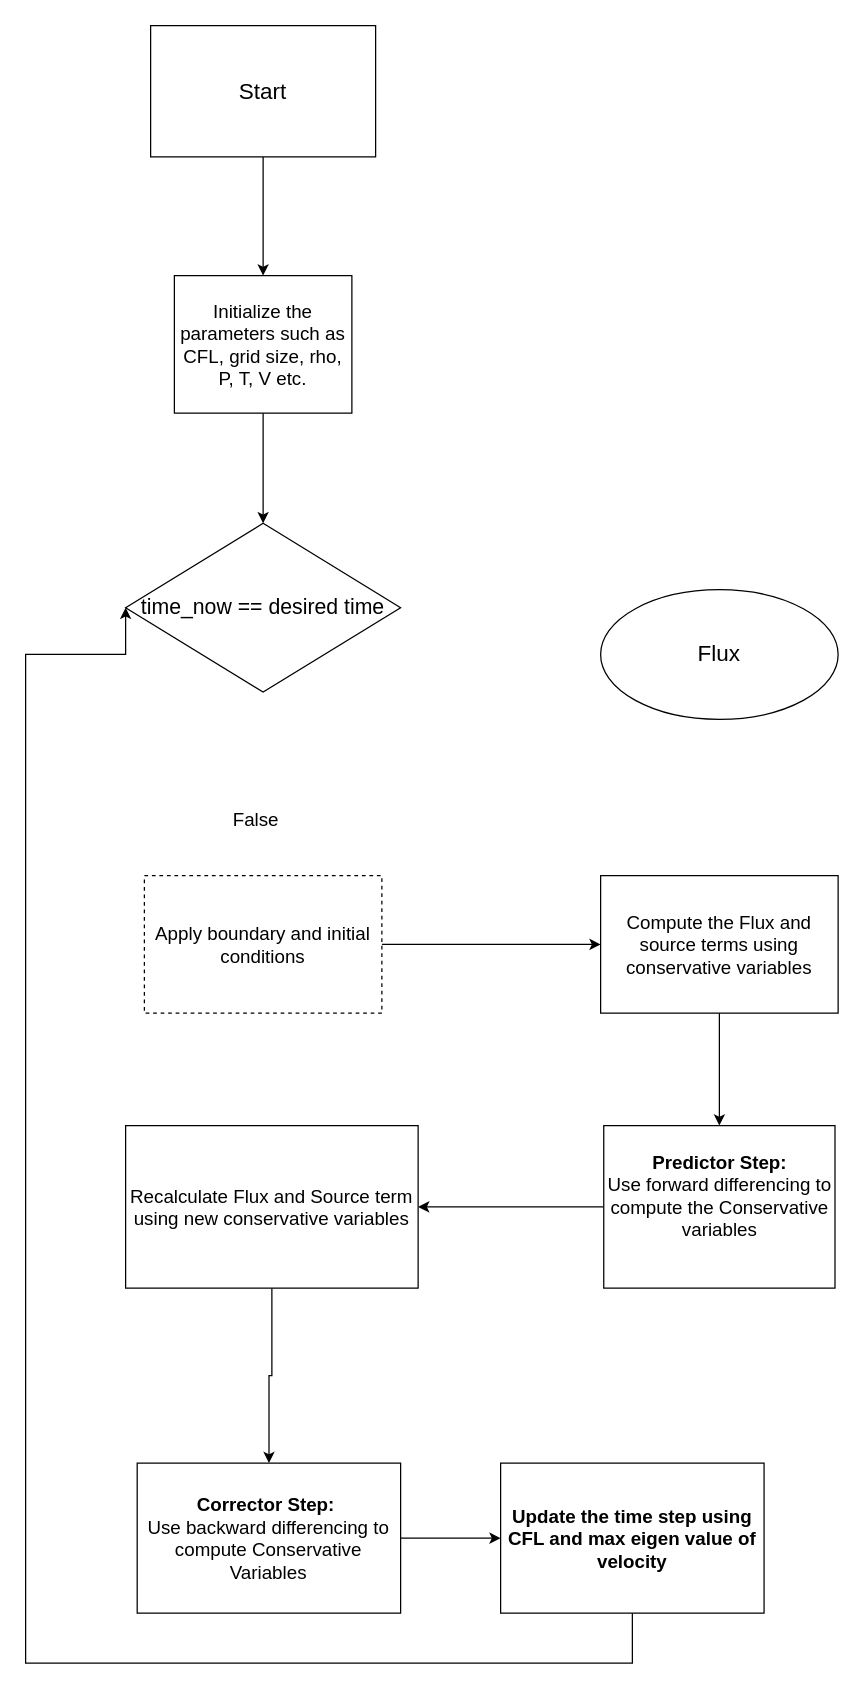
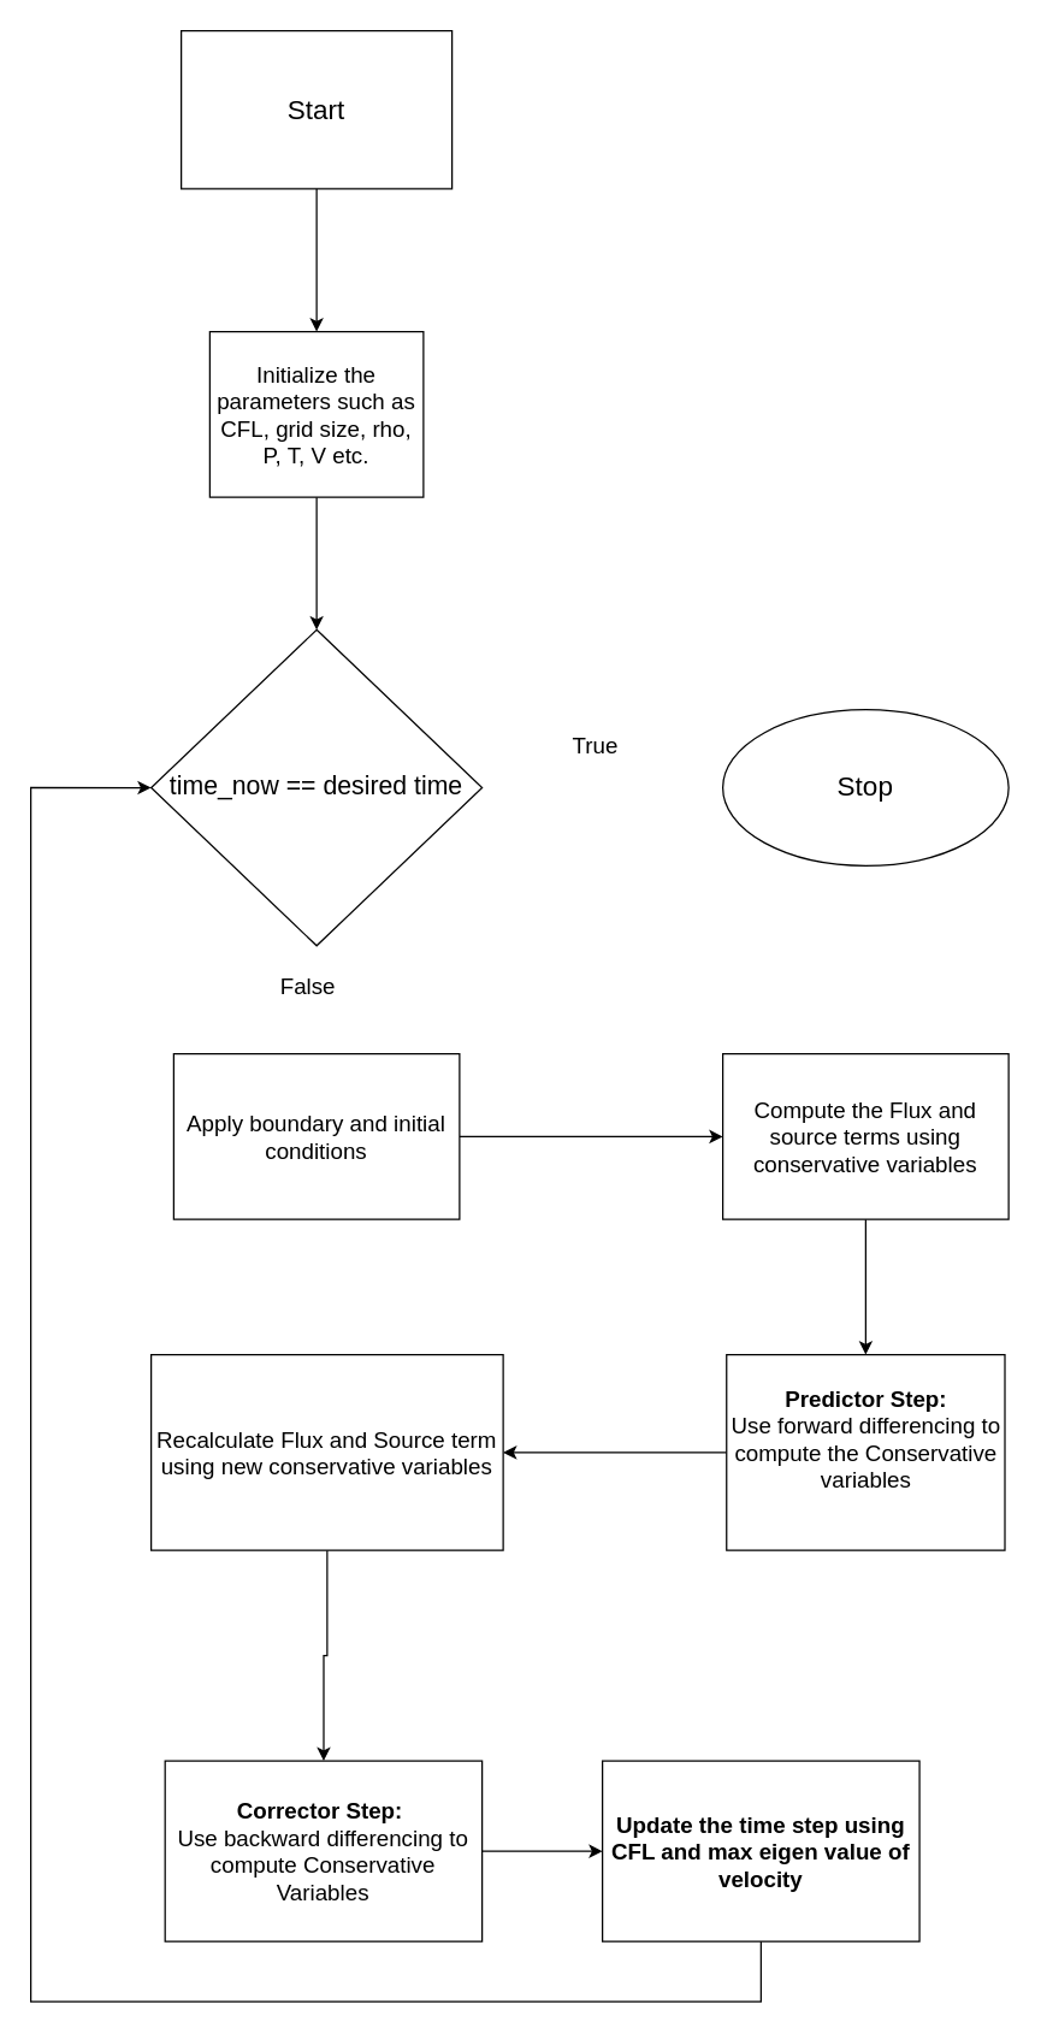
  <mxCell id="0" />
  <mxCell id="1" parent="0" />
  <mxCell id="2" style="edgeStyle=orthogonalEdgeStyle;rounded=0;orthogonalLoop=1;jettySize=auto;html=1;exitX=0.5;exitY=1;exitDx=0;exitDy=0;entryX=0.5;entryY=0;entryDx=0;entryDy=0;" edge="1" parent="1" source="3" target="5"><mxGeometry relative="1" as="geometry" /></mxCell>
  <mxCell id="3" value="&lt;font style=&quot;font-size: 18px;&quot;&gt;Start&lt;/font&gt;" style="whiteSpace=wrap;html=1;rounded=0;" vertex="1" parent="1"><mxGeometry x="120" y="20" width="180" height="105" as="geometry" /></mxCell>
  <mxCell id="4" style="edgeStyle=orthogonalEdgeStyle;rounded=0;orthogonalLoop=1;jettySize=auto;html=1;exitX=0.5;exitY=1;exitDx=0;exitDy=0;entryX=0.5;entryY=0;entryDx=0;entryDy=0;" edge="1" parent="1" source="5" target="14"><mxGeometry relative="1" as="geometry" /></mxCell>
  <mxCell id="5" value="&lt;font style=&quot;font-size: 15px;&quot;&gt;Initialize the parameters such as CFL, grid size, rho, P, T, V etc.&lt;/font&gt;" style="rounded=0;whiteSpace=wrap;html=1;" vertex="1" parent="1"><mxGeometry x="139" y="220" width="142" height="110" as="geometry" /></mxCell>
  <mxCell id="6" style="edgeStyle=orthogonalEdgeStyle;rounded=0;orthogonalLoop=1;jettySize=auto;html=1;exitX=0.5;exitY=1;exitDx=0;exitDy=0;entryX=0.5;entryY=0;entryDx=0;entryDy=0;" edge="1" parent="1" source="7" target="9"><mxGeometry relative="1" as="geometry" /></mxCell>
  <mxCell id="7" value="&lt;font style=&quot;font-size: 15px;&quot;&gt;Compute the Flux and source terms using conservative variables&lt;/font&gt;" style="rounded=0;whiteSpace=wrap;html=1;" vertex="1" parent="1"><mxGeometry x="480" y="700" width="190" height="110" as="geometry" /></mxCell>
  <mxCell id="8" value="" style="edgeStyle=orthogonalEdgeStyle;rounded=0;orthogonalLoop=1;jettySize=auto;html=1;" edge="1" parent="1" source="9" target="11"><mxGeometry relative="1" as="geometry" /></mxCell>
  <mxCell id="9" value="&lt;font style=&quot;font-size: 15px;&quot;&gt;&lt;b&gt;Predictor Step:&lt;/b&gt;&lt;br&gt;Use forward differencing to compute the Conservative variables&lt;/font&gt;&lt;div style=&quot;font-size: 15px;&quot;&gt;&lt;br&gt;&lt;/div&gt;" style="whiteSpace=wrap;html=1;rounded=0;" vertex="1" parent="1"><mxGeometry x="482.5" y="900" width="185" height="130" as="geometry" /></mxCell>
  <mxCell id="10" style="edgeStyle=orthogonalEdgeStyle;rounded=0;orthogonalLoop=1;jettySize=auto;html=1;exitX=0.5;exitY=1;exitDx=0;exitDy=0;" edge="1" parent="1" source="11" target="13"><mxGeometry relative="1" as="geometry" /></mxCell>
  <mxCell id="11" value="&lt;font style=&quot;font-size: 15px;&quot;&gt;Recalculate Flux and Source term using new conservative variables&lt;/font&gt;" style="whiteSpace=wrap;html=1;rounded=0;" vertex="1" parent="1"><mxGeometry x="100" y="900" width="234" height="130" as="geometry" /></mxCell>
  <mxCell id="12" value="" style="edgeStyle=orthogonalEdgeStyle;rounded=0;orthogonalLoop=1;jettySize=auto;html=1;" edge="1" parent="1" source="13" target="21"><mxGeometry relative="1" as="geometry" /></mxCell>
  <mxCell id="13" value="&lt;font style=&quot;font-size: 15px;&quot;&gt;&lt;b&gt;Corrector Step:&lt;/b&gt;&amp;nbsp;&lt;/font&gt;&lt;div style=&quot;font-size: 15px;&quot;&gt;&lt;font style=&quot;font-size: 15px;&quot;&gt;Use backward differencing to compute Conservative Variables&lt;/font&gt;&lt;/div&gt;" style="whiteSpace=wrap;html=1;rounded=0;" vertex="1" parent="1"><mxGeometry x="109.25" y="1170" width="210.75" height="120" as="geometry" /></mxCell>
- <mxCell id="14" value="&lt;font style=&quot;font-size: 17px;&quot;&gt;time_now == desired time&lt;/font&gt;" style="rhombus;whiteSpace=wrap;html=1;align=center;" vertex="1" parent="1"><mxGeometry x="100" y="418.14" width="220" height="135" as="geometry" /></mxCell>
- <mxCell id="16" value="&lt;font style=&quot;font-size: 18px;&quot;&gt;Flux&lt;/font&gt;" style="ellipse;whiteSpace=wrap;html=1;" vertex="1" parent="1"><mxGeometry x="480" y="471.27" width="190" height="103.75" as="geometry" /></mxCell>
+ <mxCell id="14" value="&lt;font style=&quot;font-size: 17px;&quot;&gt;time_now == desired time&lt;/font&gt;" style="rhombus;whiteSpace=wrap;html=1;align=center;" vertex="1" parent="1"><mxGeometry x="100" y="418.14" width="220" height="210" as="geometry" /></mxCell>
+ <mxCell id="15" value="&lt;span style=&quot;font-size: 15px;&quot;&gt;True&lt;/span&gt;" style="text;html=1;align=center;verticalAlign=middle;resizable=0;points=[];autosize=1;strokeColor=none;fillColor=none;" vertex="1" parent="1"><mxGeometry x="370" y="480" width="50" height="30" as="geometry" /></mxCell>
+ <mxCell id="16" value="&lt;font style=&quot;font-size: 18px;&quot;&gt;Stop&lt;/font&gt;" style="ellipse;whiteSpace=wrap;html=1;" vertex="1" parent="1"><mxGeometry x="480" y="471.27" width="190" height="103.75" as="geometry" /></mxCell>
  <mxCell id="17" value="&lt;span style=&quot;font-size: 15px;&quot;&gt;False&lt;/span&gt;" style="text;html=1;align=center;verticalAlign=middle;resizable=0;points=[];autosize=1;strokeColor=none;fillColor=none;" vertex="1" parent="1"><mxGeometry x="174" y="640" width="60" height="30" as="geometry" /></mxCell>
  <mxCell id="18" style="edgeStyle=orthogonalEdgeStyle;rounded=0;orthogonalLoop=1;jettySize=auto;html=1;exitX=1;exitY=0.5;exitDx=0;exitDy=0;" edge="1" parent="1" source="19" target="7"><mxGeometry relative="1" as="geometry" /></mxCell>
- <mxCell id="19" value="&lt;font style=&quot;font-size: 15px;&quot;&gt;Apply boundary and initial conditions&lt;/font&gt;" style="whiteSpace=wrap;html=1;dashed=1;" vertex="1" parent="1"><mxGeometry x="115" y="700" width="190" height="110" as="geometry" /></mxCell>
+ <mxCell id="19" value="&lt;font style=&quot;font-size: 15px;&quot;&gt;Apply boundary and initial conditions&lt;/font&gt;" style="whiteSpace=wrap;html=1;" vertex="1" parent="1"><mxGeometry x="115" y="700" width="190" height="110" as="geometry" /></mxCell>
  <mxCell id="20" style="edgeStyle=orthogonalEdgeStyle;rounded=0;orthogonalLoop=1;jettySize=auto;html=1;exitX=0.5;exitY=1;exitDx=0;exitDy=0;entryX=0;entryY=0.5;entryDx=0;entryDy=0;" edge="1" parent="1" source="21" target="14"><mxGeometry relative="1" as="geometry"><Array as="points"><mxPoint x="506" y="1330" /><mxPoint x="20" y="1330" /><mxPoint x="20" y="523" /></Array></mxGeometry></mxCell>
  <mxCell id="21" value="&lt;span style=&quot;font-size: 15px;&quot;&gt;&lt;b&gt;Update the time step using CFL and max eigen value of velocity&lt;/b&gt;&lt;/span&gt;" style="whiteSpace=wrap;html=1;rounded=0;" vertex="1" parent="1"><mxGeometry x="400" y="1170" width="210.75" height="120" as="geometry" /></mxCell>
